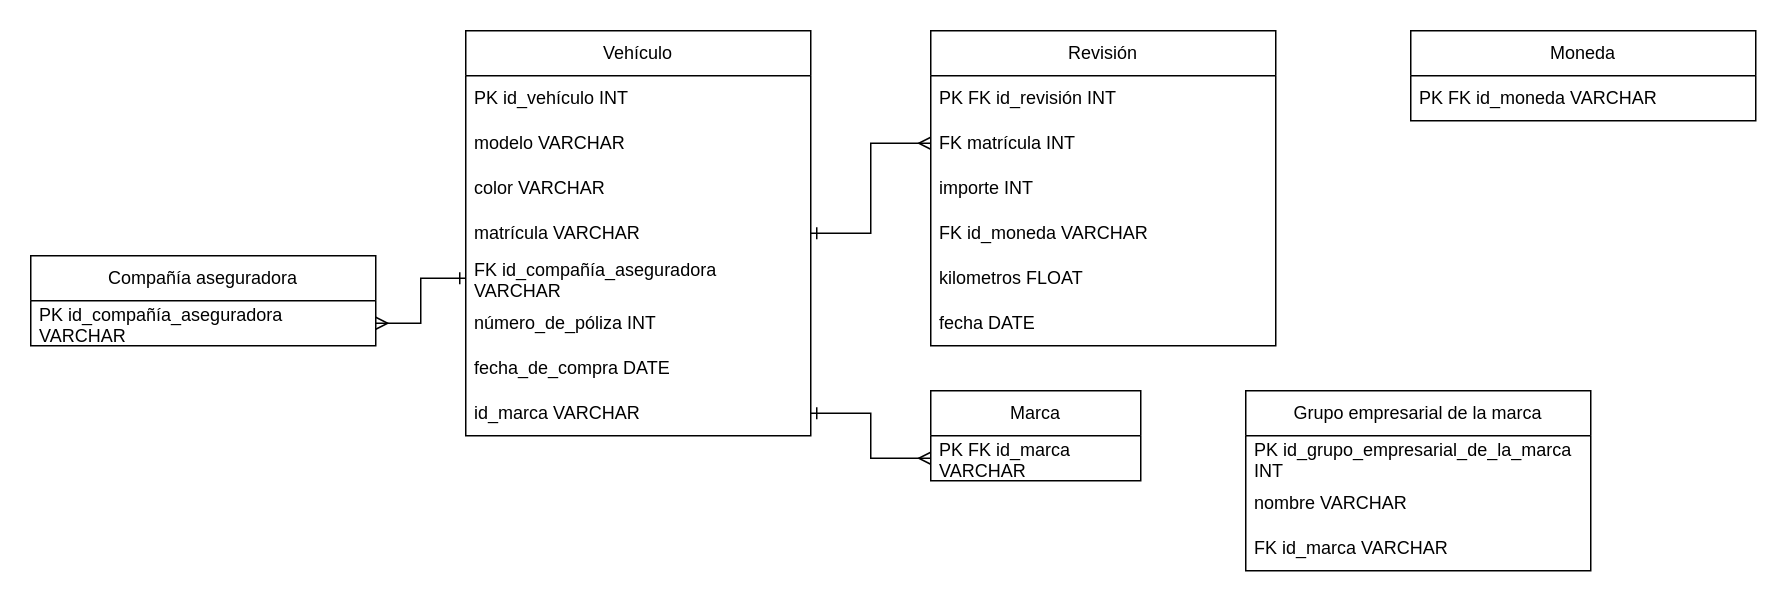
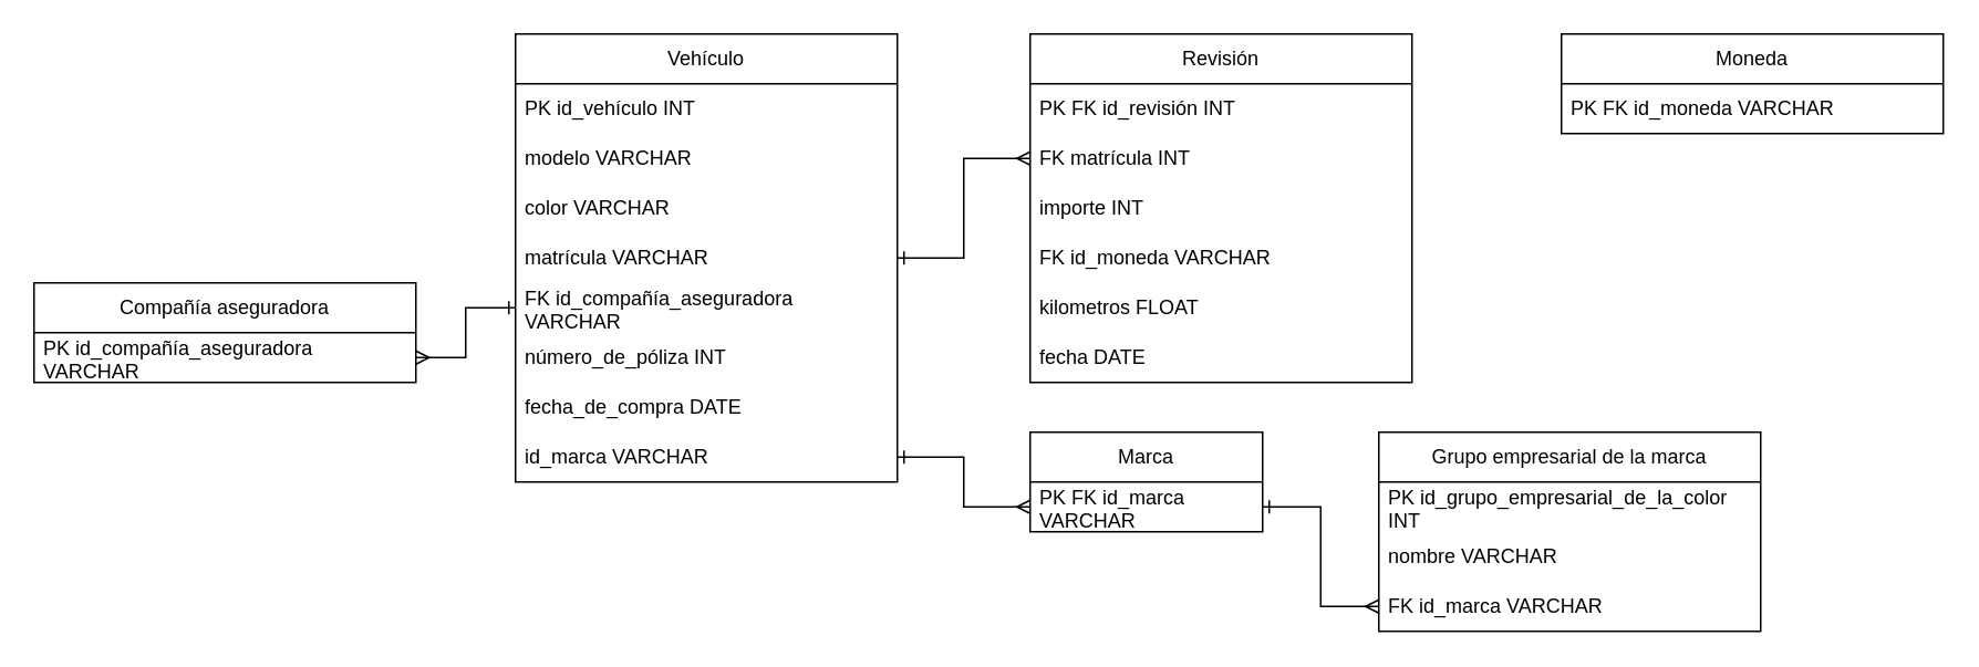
  <mxCell id="0" />
  <mxCell id="1" parent="0" />
  <mxCell id="2" value="Vehículo" style="swimlane;fontStyle=0;childLayout=stackLayout;horizontal=1;startSize=30;horizontalStack=0;resizeParent=1;resizeParentMax=0;resizeLast=0;collapsible=1;marginBottom=0;whiteSpace=wrap;html=1;" parent="1" vertex="1"><mxGeometry x="310" y="20" width="230" height="270" as="geometry" /></mxCell>
  <mxCell id="3" value="PK id_vehículo INT" style="text;strokeColor=none;fillColor=none;align=left;verticalAlign=middle;spacingLeft=4;spacingRight=4;overflow=hidden;points=[[0,0.5],[1,0.5]];portConstraint=eastwest;rotatable=0;whiteSpace=wrap;html=1;" parent="2" vertex="1"><mxGeometry y="30" width="230" height="30" as="geometry" /></mxCell>
  <mxCell id="4" value="modelo VARCHAR" style="text;strokeColor=none;fillColor=none;align=left;verticalAlign=middle;spacingLeft=4;spacingRight=4;overflow=hidden;points=[[0,0.5],[1,0.5]];portConstraint=eastwest;rotatable=0;whiteSpace=wrap;html=1;" parent="2" vertex="1"><mxGeometry y="60" width="230" height="30" as="geometry" /></mxCell>
  <mxCell id="5" value="color VARCHAR" style="text;strokeColor=none;fillColor=none;align=left;verticalAlign=middle;spacingLeft=4;spacingRight=4;overflow=hidden;points=[[0,0.5],[1,0.5]];portConstraint=eastwest;rotatable=0;whiteSpace=wrap;html=1;" parent="2" vertex="1"><mxGeometry y="90" width="230" height="30" as="geometry" /></mxCell>
  <mxCell id="6" value="matrícula VARCHAR" style="text;strokeColor=none;fillColor=none;align=left;verticalAlign=middle;spacingLeft=4;spacingRight=4;overflow=hidden;points=[[0,0.5],[1,0.5]];portConstraint=eastwest;rotatable=0;whiteSpace=wrap;html=1;" parent="2" vertex="1"><mxGeometry y="120" width="230" height="30" as="geometry" /></mxCell>
  <mxCell id="7" value="FK id_compañía_aseguradora VARCHAR" style="text;strokeColor=none;fillColor=none;align=left;verticalAlign=middle;spacingLeft=4;spacingRight=4;overflow=hidden;points=[[0,0.5],[1,0.5]];portConstraint=eastwest;rotatable=0;whiteSpace=wrap;html=1;" parent="2" vertex="1"><mxGeometry y="150" width="230" height="30" as="geometry" /></mxCell>
  <mxCell id="8" value="número_de_póliza INT" style="text;strokeColor=none;fillColor=none;align=left;verticalAlign=middle;spacingLeft=4;spacingRight=4;overflow=hidden;points=[[0,0.5],[1,0.5]];portConstraint=eastwest;rotatable=0;whiteSpace=wrap;html=1;" parent="2" vertex="1"><mxGeometry y="180" width="230" height="30" as="geometry" /></mxCell>
  <mxCell id="9" value="fecha_de_compra DATE" style="text;strokeColor=none;fillColor=none;align=left;verticalAlign=middle;spacingLeft=4;spacingRight=4;overflow=hidden;points=[[0,0.5],[1,0.5]];portConstraint=eastwest;rotatable=0;whiteSpace=wrap;html=1;" parent="2" vertex="1"><mxGeometry y="210" width="230" height="30" as="geometry" /></mxCell>
  <mxCell id="10" value="id_marca VARCHAR" style="text;strokeColor=none;fillColor=none;align=left;verticalAlign=middle;spacingLeft=4;spacingRight=4;overflow=hidden;points=[[0,0.5],[1,0.5]];portConstraint=eastwest;rotatable=0;whiteSpace=wrap;html=1;" parent="2" vertex="1"><mxGeometry y="240" width="230" height="30" as="geometry" /></mxCell>
  <mxCell id="11" value="Marca" style="swimlane;fontStyle=0;childLayout=stackLayout;horizontal=1;startSize=30;horizontalStack=0;resizeParent=1;resizeParentMax=0;resizeLast=0;collapsible=1;marginBottom=0;whiteSpace=wrap;html=1;" parent="1" vertex="1"><mxGeometry x="620" y="260" width="140" height="60" as="geometry" /></mxCell>
  <mxCell id="12" value="PK FK id_marca VARCHAR" style="text;strokeColor=none;fillColor=none;align=left;verticalAlign=middle;spacingLeft=4;spacingRight=4;overflow=hidden;points=[[0,0.5],[1,0.5]];portConstraint=eastwest;rotatable=0;whiteSpace=wrap;html=1;" parent="11" vertex="1"><mxGeometry y="30" width="140" height="30" as="geometry" /></mxCell>
  <mxCell id="13" value="Grupo empresarial de la marca" style="swimlane;fontStyle=0;childLayout=stackLayout;horizontal=1;startSize=30;horizontalStack=0;resizeParent=1;resizeParentMax=0;resizeLast=0;collapsible=1;marginBottom=0;whiteSpace=wrap;html=1;" parent="1" vertex="1"><mxGeometry x="830" y="260" width="230" height="120" as="geometry" /></mxCell>
- <mxCell id="14" value="PK id_grupo_empresarial_de_la_marca INT" style="text;strokeColor=none;fillColor=none;align=left;verticalAlign=middle;spacingLeft=4;spacingRight=4;overflow=hidden;points=[[0,0.5],[1,0.5]];portConstraint=eastwest;rotatable=0;whiteSpace=wrap;html=1;" parent="13" vertex="1"><mxGeometry y="30" width="230" height="30" as="geometry" /></mxCell>
+ <mxCell id="14" value="PK id_grupo_empresarial_de_la_color INT" style="text;strokeColor=none;fillColor=none;align=left;verticalAlign=middle;spacingLeft=4;spacingRight=4;overflow=hidden;points=[[0,0.5],[1,0.5]];portConstraint=eastwest;rotatable=0;whiteSpace=wrap;html=1;" parent="13" vertex="1"><mxGeometry y="30" width="230" height="30" as="geometry" /></mxCell>
  <mxCell id="15" value="nombre VARCHAR" style="text;strokeColor=none;fillColor=none;align=left;verticalAlign=middle;spacingLeft=4;spacingRight=4;overflow=hidden;points=[[0,0.5],[1,0.5]];portConstraint=eastwest;rotatable=0;whiteSpace=wrap;html=1;" parent="13" vertex="1"><mxGeometry y="60" width="230" height="30" as="geometry" /></mxCell>
  <mxCell id="16" value="FK id_marca VARCHAR" style="text;strokeColor=none;fillColor=none;align=left;verticalAlign=middle;spacingLeft=4;spacingRight=4;overflow=hidden;points=[[0,0.5],[1,0.5]];portConstraint=eastwest;rotatable=0;whiteSpace=wrap;html=1;" parent="13" vertex="1"><mxGeometry y="90" width="230" height="30" as="geometry" /></mxCell>
  <mxCell id="17" value="Compañía aseguradora" style="swimlane;fontStyle=0;childLayout=stackLayout;horizontal=1;startSize=30;horizontalStack=0;resizeParent=1;resizeParentMax=0;resizeLast=0;collapsible=1;marginBottom=0;whiteSpace=wrap;html=1;" parent="1" vertex="1"><mxGeometry x="20" y="170" width="230" height="60" as="geometry" /></mxCell>
  <mxCell id="18" value="PK id_compañía_aseguradora VARCHAR" style="text;strokeColor=none;fillColor=none;align=left;verticalAlign=middle;spacingLeft=4;spacingRight=4;overflow=hidden;points=[[0,0.5],[1,0.5]];portConstraint=eastwest;rotatable=0;whiteSpace=wrap;html=1;" parent="17" vertex="1"><mxGeometry y="30" width="230" height="30" as="geometry" /></mxCell>
  <mxCell id="19" value="Moneda" style="swimlane;fontStyle=0;childLayout=stackLayout;horizontal=1;startSize=30;horizontalStack=0;resizeParent=1;resizeParentMax=0;resizeLast=0;collapsible=1;marginBottom=0;whiteSpace=wrap;html=1;" parent="1" vertex="1"><mxGeometry x="940" y="20" width="230" height="60" as="geometry" /></mxCell>
  <mxCell id="20" value="PK FK id_moneda VARCHAR" style="text;strokeColor=none;fillColor=none;align=left;verticalAlign=middle;spacingLeft=4;spacingRight=4;overflow=hidden;points=[[0,0.5],[1,0.5]];portConstraint=eastwest;rotatable=0;whiteSpace=wrap;html=1;" parent="19" vertex="1"><mxGeometry y="30" width="230" height="30" as="geometry" /></mxCell>
  <mxCell id="21" value="Revisión" style="swimlane;fontStyle=0;childLayout=stackLayout;horizontal=1;startSize=30;horizontalStack=0;resizeParent=1;resizeParentMax=0;resizeLast=0;collapsible=1;marginBottom=0;whiteSpace=wrap;html=1;" parent="1" vertex="1"><mxGeometry x="620" y="20" width="230" height="210" as="geometry" /></mxCell>
  <mxCell id="22" value="PK FK id_revisión INT" style="text;strokeColor=none;fillColor=none;align=left;verticalAlign=middle;spacingLeft=4;spacingRight=4;overflow=hidden;points=[[0,0.5],[1,0.5]];portConstraint=eastwest;rotatable=0;whiteSpace=wrap;html=1;" parent="21" vertex="1"><mxGeometry y="30" width="230" height="30" as="geometry" /></mxCell>
  <mxCell id="23" value="FK matrícula INT" style="text;strokeColor=none;fillColor=none;align=left;verticalAlign=middle;spacingLeft=4;spacingRight=4;overflow=hidden;points=[[0,0.5],[1,0.5]];portConstraint=eastwest;rotatable=0;whiteSpace=wrap;html=1;" parent="21" vertex="1"><mxGeometry y="60" width="230" height="30" as="geometry" /></mxCell>
  <mxCell id="24" value="importe INT" style="text;strokeColor=none;fillColor=none;align=left;verticalAlign=middle;spacingLeft=4;spacingRight=4;overflow=hidden;points=[[0,0.5],[1,0.5]];portConstraint=eastwest;rotatable=0;whiteSpace=wrap;html=1;" parent="21" vertex="1"><mxGeometry y="90" width="230" height="30" as="geometry" /></mxCell>
  <mxCell id="25" value="FK id_moneda VARCHAR" style="text;strokeColor=none;fillColor=none;align=left;verticalAlign=middle;spacingLeft=4;spacingRight=4;overflow=hidden;points=[[0,0.5],[1,0.5]];portConstraint=eastwest;rotatable=0;whiteSpace=wrap;html=1;" parent="21" vertex="1"><mxGeometry y="120" width="230" height="30" as="geometry" /></mxCell>
  <mxCell id="26" value="kilometros FLOAT" style="text;strokeColor=none;fillColor=none;align=left;verticalAlign=middle;spacingLeft=4;spacingRight=4;overflow=hidden;points=[[0,0.5],[1,0.5]];portConstraint=eastwest;rotatable=0;whiteSpace=wrap;html=1;" parent="21" vertex="1"><mxGeometry y="150" width="230" height="30" as="geometry" /></mxCell>
  <mxCell id="27" value="fecha DATE" style="text;strokeColor=none;fillColor=none;align=left;verticalAlign=middle;spacingLeft=4;spacingRight=4;overflow=hidden;points=[[0,0.5],[1,0.5]];portConstraint=eastwest;rotatable=0;whiteSpace=wrap;html=1;" parent="21" vertex="1"><mxGeometry y="180" width="230" height="30" as="geometry" /></mxCell>
  <mxCell id="28" style="edgeStyle=orthogonalEdgeStyle;rounded=0;orthogonalLoop=1;jettySize=auto;html=1;exitX=1;exitY=0.5;exitDx=0;exitDy=0;entryX=0;entryY=0.5;entryDx=0;entryDy=0;startArrow=ERone;startFill=0;endArrow=ERmany;endFill=0;" parent="1" source="10" target="12" edge="1"><mxGeometry relative="1" as="geometry" /></mxCell>
+ <mxCell id="29" style="edgeStyle=orthogonalEdgeStyle;rounded=0;orthogonalLoop=1;jettySize=auto;html=1;exitX=1;exitY=0.5;exitDx=0;exitDy=0;startArrow=ERone;startFill=0;endArrow=ERmany;endFill=0;" parent="1" source="12" target="16" edge="1"><mxGeometry relative="1" as="geometry" /></mxCell>
  <mxCell id="30" style="edgeStyle=orthogonalEdgeStyle;rounded=0;orthogonalLoop=1;jettySize=auto;html=1;exitX=0;exitY=0.5;exitDx=0;exitDy=0;entryX=1;entryY=0.5;entryDx=0;entryDy=0;startArrow=ERone;startFill=0;endArrow=ERmany;endFill=0;" parent="1" source="7" target="18" edge="1"><mxGeometry relative="1" as="geometry" /></mxCell>
  <mxCell id="31" style="edgeStyle=orthogonalEdgeStyle;rounded=0;orthogonalLoop=1;jettySize=auto;html=1;exitX=1;exitY=0.5;exitDx=0;exitDy=0;entryX=0;entryY=0.5;entryDx=0;entryDy=0;startArrow=ERone;startFill=0;endArrow=ERmany;endFill=0;" parent="1" source="6" target="23" edge="1"><mxGeometry relative="1" as="geometry" /></mxCell>
